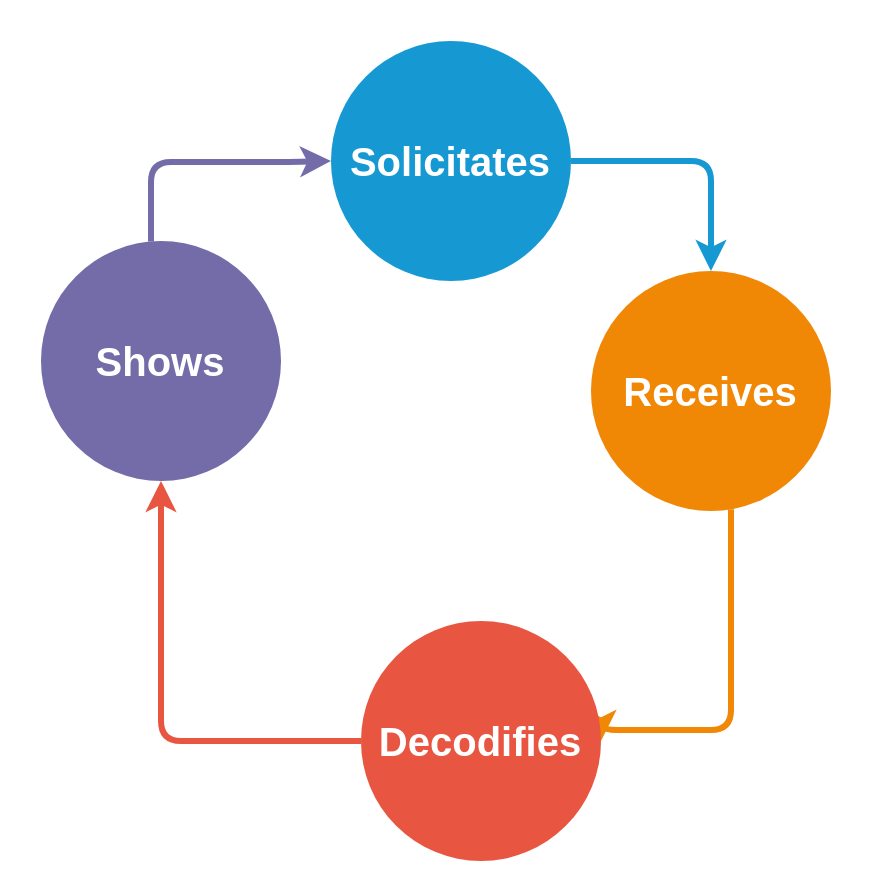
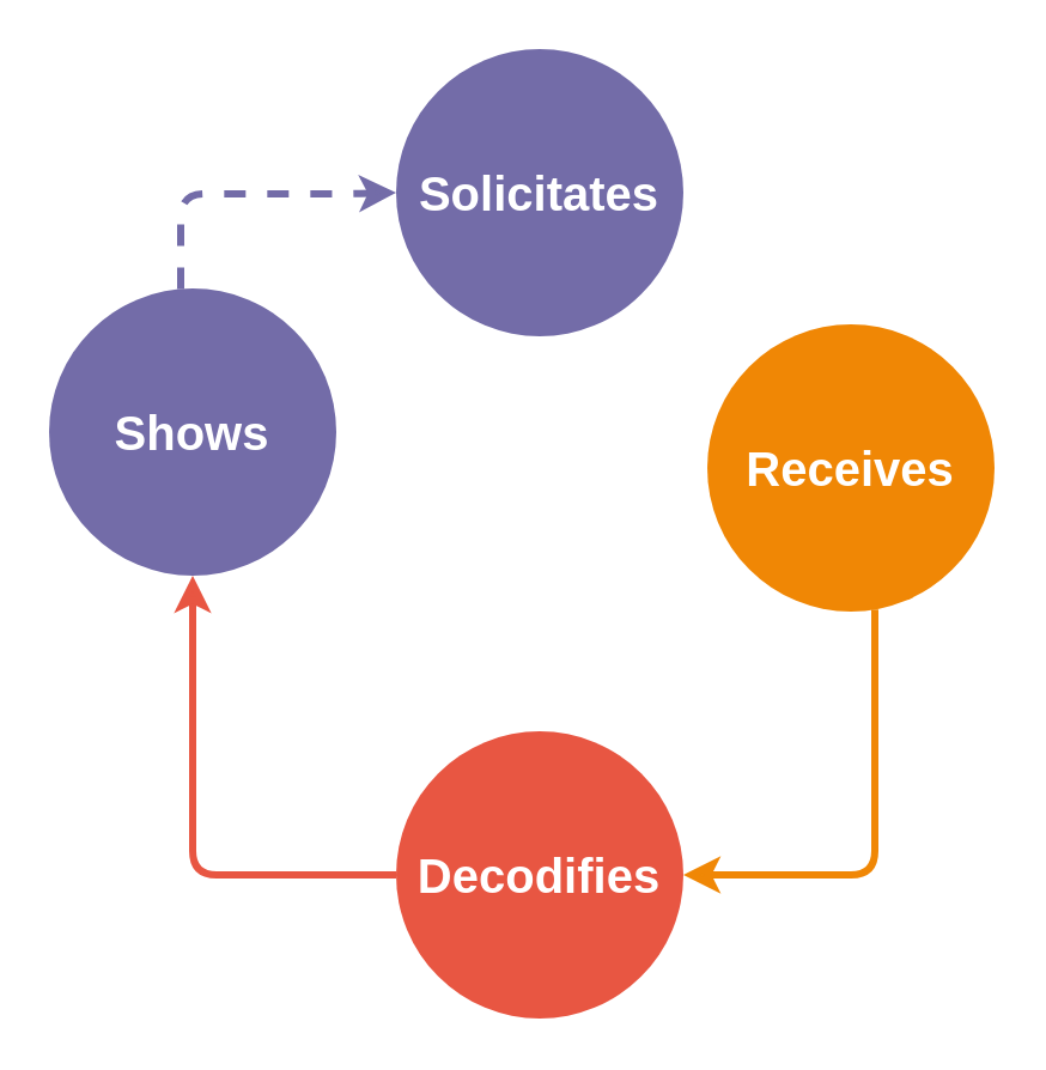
  <mxCell id="0" />
  <mxCell id="1" parent="0" />
- <mxCell id="2" style="edgeStyle=orthogonalEdgeStyle;rounded=1;orthogonalLoop=1;jettySize=auto;html=1;entryX=0.5;entryY=0;entryDx=0;entryDy=0;strokeWidth=3;strokeColor=#1699D3;" edge="1" parent="1" source="3" target="5"><mxGeometry relative="1" as="geometry" /></mxCell>
- <mxCell id="3" value="&lt;b&gt;Solicitates&lt;/b&gt;" style="ellipse;whiteSpace=wrap;html=1;shadow=0;fontFamily=Helvetica;fontSize=20;fontColor=#FFFFFF;align=center;strokeWidth=3;strokeColor=none;fillColor=#1699D3;" vertex="1" parent="1"><mxGeometry x="165" y="20" width="120" height="120" as="geometry" /></mxCell>
+ <mxCell id="3" value="&lt;b&gt;Solicitates&lt;/b&gt;" style="ellipse;whiteSpace=wrap;html=1;shadow=0;fontFamily=Helvetica;fontSize=20;fontColor=#FFFFFF;align=center;strokeWidth=3;strokeColor=none;fillColor=#736ca8;" vertex="1" parent="1"><mxGeometry x="165" y="20" width="120" height="120" as="geometry" /></mxCell>
  <mxCell id="4" style="edgeStyle=orthogonalEdgeStyle;rounded=1;orthogonalLoop=1;jettySize=auto;html=1;strokeWidth=3;entryX=1;entryY=0.5;entryDx=0;entryDy=0;strokeColor=#F08705;" edge="1" parent="1" source="5" target="7"><mxGeometry relative="1" as="geometry"><mxPoint x="365" y="378.5" as="targetPoint" /><Array as="points"><mxPoint x="365" y="364.5" /></Array></mxGeometry></mxCell>
  <mxCell id="5" value="&lt;b&gt;Receives&lt;/b&gt;" style="ellipse;whiteSpace=wrap;html=1;shadow=0;fontFamily=Helvetica;fontSize=20;fontColor=#FFFFFF;align=center;strokeWidth=3;strokeColor=none;gradientColor=none;fillColor=#F08705;" vertex="1" parent="1"><mxGeometry x="295" y="135" width="120" height="120" as="geometry" /></mxCell>
  <mxCell id="6" style="edgeStyle=orthogonalEdgeStyle;rounded=1;orthogonalLoop=1;jettySize=auto;html=1;entryX=0.5;entryY=1;entryDx=0;entryDy=0;strokeWidth=3;strokeColor=#E85642;" edge="1" parent="1" source="7" target="9"><mxGeometry relative="1" as="geometry" /></mxCell>
- <mxCell id="7" value="&lt;b&gt;Decodifies&lt;/b&gt;" style="ellipse;whiteSpace=wrap;html=1;shadow=0;fontFamily=Helvetica;fontSize=20;fontColor=#FFFFFF;align=center;strokeWidth=3;strokeColor=none;fillColor=#E85642;" vertex="1" parent="1"><mxGeometry x="180" y="310" width="120" height="120" as="geometry" /></mxCell>
- <mxCell id="8" style="edgeStyle=orthogonalEdgeStyle;rounded=1;orthogonalLoop=1;jettySize=auto;html=1;entryX=0;entryY=0.5;entryDx=0;entryDy=0;strokeWidth=3;strokeColor=#736CA8;" edge="1" parent="1" source="9" target="3"><mxGeometry relative="1" as="geometry"><Array as="points"><mxPoint x="75" y="80.5" /><mxPoint x="145" y="80.5" /></Array></mxGeometry></mxCell>
+ <mxCell id="7" value="&lt;b&gt;Decodifies&lt;/b&gt;" style="ellipse;whiteSpace=wrap;html=1;shadow=0;fontFamily=Helvetica;fontSize=20;fontColor=#FFFFFF;align=center;strokeWidth=3;strokeColor=none;fillColor=#E85642;" vertex="1" parent="1"><mxGeometry x="165" y="305" width="120" height="120" as="geometry" /></mxCell>
+ <mxCell id="8" style="edgeStyle=orthogonalEdgeStyle;rounded=1;orthogonalLoop=1;jettySize=auto;html=1;entryX=0;entryY=0.5;entryDx=0;entryDy=0;strokeWidth=3;strokeColor=#736CA8;dashed=1;" edge="1" parent="1" source="9" target="3"><mxGeometry relative="1" as="geometry"><Array as="points"><mxPoint x="75" y="80.5" /><mxPoint x="145" y="80.5" /></Array></mxGeometry></mxCell>
  <mxCell id="9" value="&lt;b&gt;Shows&lt;/b&gt;" style="ellipse;whiteSpace=wrap;html=1;shadow=0;fontFamily=Helvetica;fontSize=20;fontColor=#FFFFFF;align=center;strokeWidth=3;strokeColor=none;fillColor=#736CA8;" vertex="1" parent="1"><mxGeometry x="20" y="120" width="120" height="120" as="geometry" /></mxCell>
